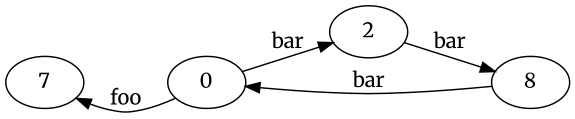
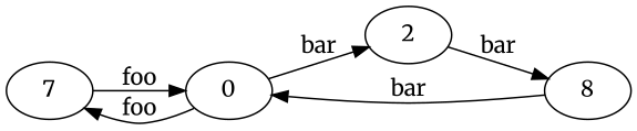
  digraph {
    fontname=Merriweather
    rankdir=LR
    node [fontname=Merriweather]
    edge [fontname=Merriweather]
    n1 [label=7]
    0
    2
    n4 [label=8]
+   n1 -> 0 [label=foo]
    0 -> n1 [label=foo]
    0 -> 2 [label=bar]
    2 -> n4 [label=bar]
    n4 -> 0 [label=bar]
  }
